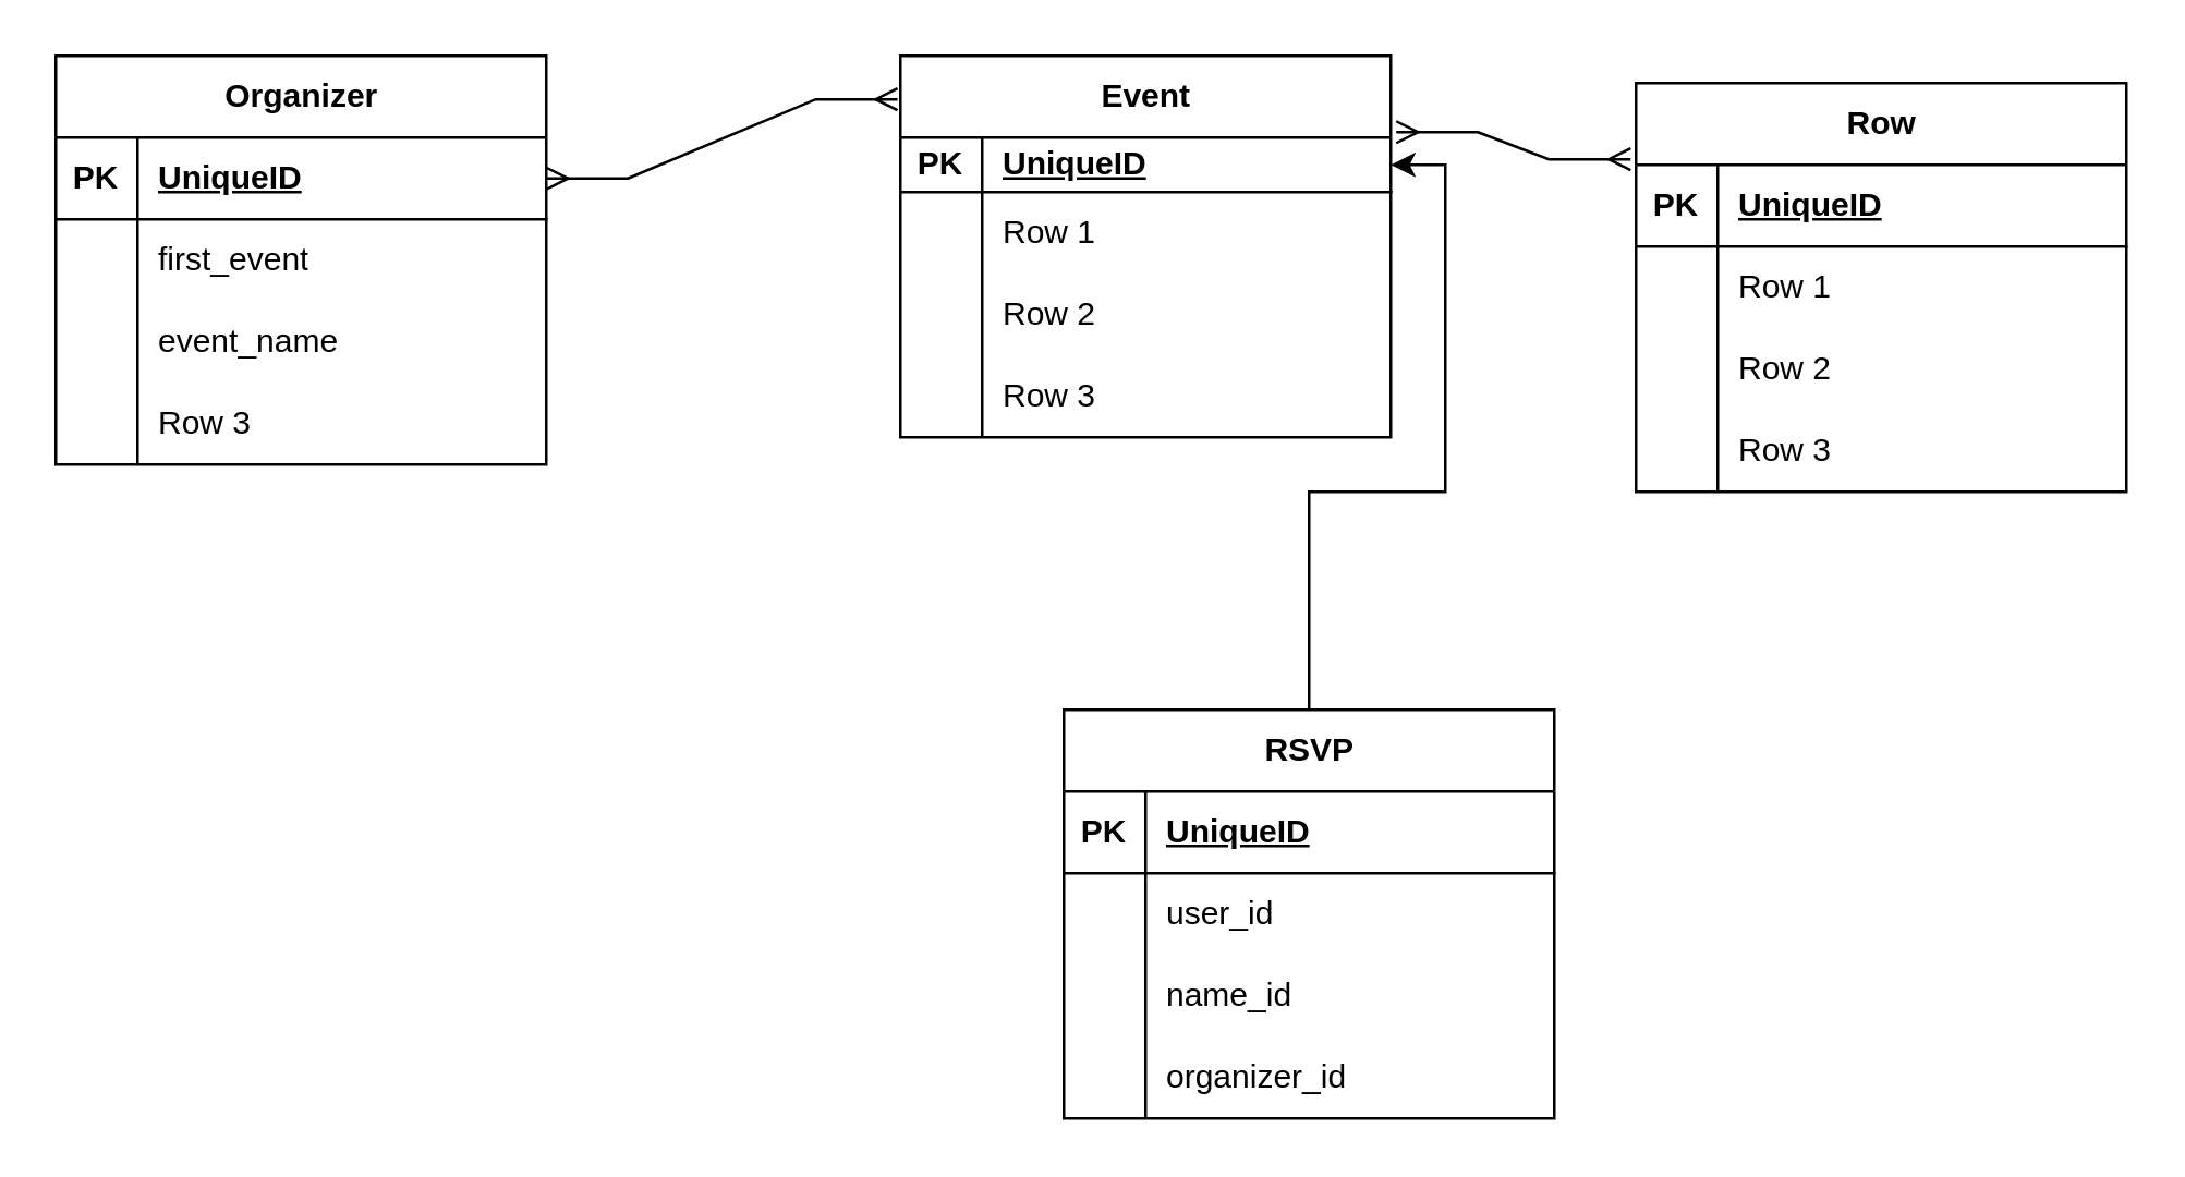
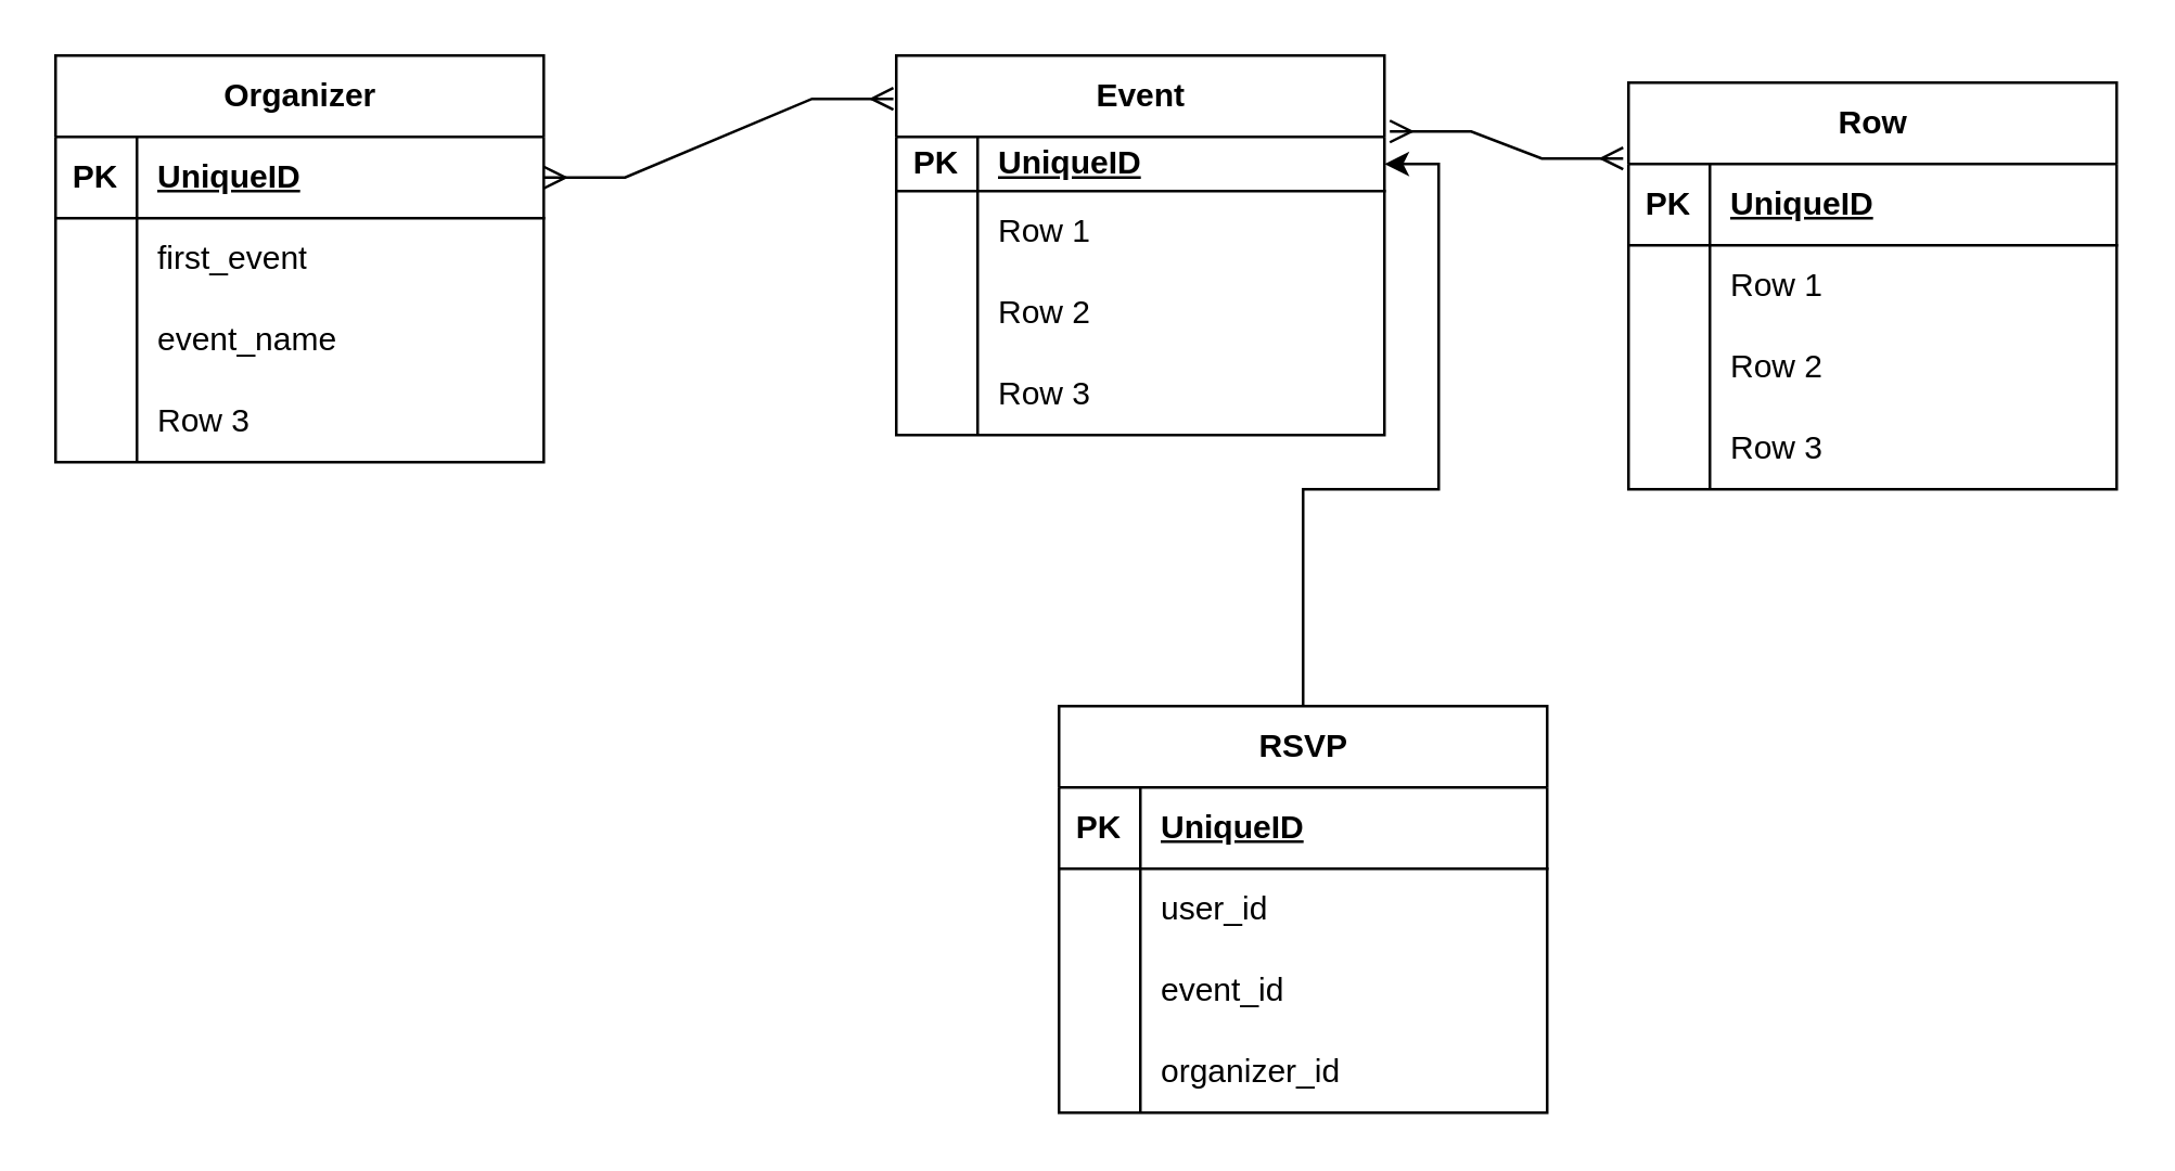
  <mxCell id="0" />
  <mxCell id="1" parent="0" />
  <mxCell id="2" value="Organizer" style="shape=table;startSize=30;container=1;collapsible=1;childLayout=tableLayout;fixedRows=1;rowLines=0;fontStyle=1;align=center;resizeLast=1;html=1;" vertex="1" parent="1"><mxGeometry x="20" y="20" width="180" height="150" as="geometry" /></mxCell>
  <mxCell id="3" value="" style="shape=tableRow;horizontal=0;startSize=0;swimlaneHead=0;swimlaneBody=0;fillColor=none;collapsible=0;dropTarget=0;points=[[0,0.5],[1,0.5]];portConstraint=eastwest;top=0;left=0;right=0;bottom=1;" vertex="1" parent="2"><mxGeometry y="30" width="180" height="30" as="geometry" /></mxCell>
  <mxCell id="4" value="PK" style="shape=partialRectangle;connectable=0;fillColor=none;top=0;left=0;bottom=0;right=0;fontStyle=1;overflow=hidden;whiteSpace=wrap;html=1;" vertex="1" parent="3"><mxGeometry width="30" height="30" as="geometry"><mxRectangle width="30" height="30" as="alternateBounds" /></mxGeometry></mxCell>
  <mxCell id="5" value="UniqueID" style="shape=partialRectangle;connectable=0;fillColor=none;top=0;left=0;bottom=0;right=0;align=left;spacingLeft=6;fontStyle=5;overflow=hidden;whiteSpace=wrap;html=1;" vertex="1" parent="3"><mxGeometry x="30" width="150" height="30" as="geometry"><mxRectangle width="150" height="30" as="alternateBounds" /></mxGeometry></mxCell>
  <mxCell id="6" value="" style="shape=tableRow;horizontal=0;startSize=0;swimlaneHead=0;swimlaneBody=0;fillColor=none;collapsible=0;dropTarget=0;points=[[0,0.5],[1,0.5]];portConstraint=eastwest;top=0;left=0;right=0;bottom=0;" vertex="1" parent="2"><mxGeometry y="60" width="180" height="30" as="geometry" /></mxCell>
  <mxCell id="7" value="" style="shape=partialRectangle;connectable=0;fillColor=none;top=0;left=0;bottom=0;right=0;editable=1;overflow=hidden;whiteSpace=wrap;html=1;" vertex="1" parent="6"><mxGeometry width="30" height="30" as="geometry"><mxRectangle width="30" height="30" as="alternateBounds" /></mxGeometry></mxCell>
  <mxCell id="8" value="first_event" style="shape=partialRectangle;connectable=0;fillColor=none;top=0;left=0;bottom=0;right=0;align=left;spacingLeft=6;overflow=hidden;whiteSpace=wrap;html=1;" vertex="1" parent="6"><mxGeometry x="30" width="150" height="30" as="geometry"><mxRectangle width="150" height="30" as="alternateBounds" /></mxGeometry></mxCell>
  <mxCell id="9" value="" style="shape=tableRow;horizontal=0;startSize=0;swimlaneHead=0;swimlaneBody=0;fillColor=none;collapsible=0;dropTarget=0;points=[[0,0.5],[1,0.5]];portConstraint=eastwest;top=0;left=0;right=0;bottom=0;" vertex="1" parent="2"><mxGeometry y="90" width="180" height="30" as="geometry" /></mxCell>
  <mxCell id="10" value="" style="shape=partialRectangle;connectable=0;fillColor=none;top=0;left=0;bottom=0;right=0;editable=1;overflow=hidden;whiteSpace=wrap;html=1;" vertex="1" parent="9"><mxGeometry width="30" height="30" as="geometry"><mxRectangle width="30" height="30" as="alternateBounds" /></mxGeometry></mxCell>
  <mxCell id="11" value="event_name" style="shape=partialRectangle;connectable=0;fillColor=none;top=0;left=0;bottom=0;right=0;align=left;spacingLeft=6;overflow=hidden;whiteSpace=wrap;html=1;" vertex="1" parent="9"><mxGeometry x="30" width="150" height="30" as="geometry"><mxRectangle width="150" height="30" as="alternateBounds" /></mxGeometry></mxCell>
  <mxCell id="12" value="" style="shape=tableRow;horizontal=0;startSize=0;swimlaneHead=0;swimlaneBody=0;fillColor=none;collapsible=0;dropTarget=0;points=[[0,0.5],[1,0.5]];portConstraint=eastwest;top=0;left=0;right=0;bottom=0;" vertex="1" parent="2"><mxGeometry y="120" width="180" height="30" as="geometry" /></mxCell>
  <mxCell id="13" value="" style="shape=partialRectangle;connectable=0;fillColor=none;top=0;left=0;bottom=0;right=0;editable=1;overflow=hidden;whiteSpace=wrap;html=1;" vertex="1" parent="12"><mxGeometry width="30" height="30" as="geometry"><mxRectangle width="30" height="30" as="alternateBounds" /></mxGeometry></mxCell>
  <mxCell id="14" value="Row 3" style="shape=partialRectangle;connectable=0;fillColor=none;top=0;left=0;bottom=0;right=0;align=left;spacingLeft=6;overflow=hidden;whiteSpace=wrap;html=1;" vertex="1" parent="12"><mxGeometry x="30" width="150" height="30" as="geometry"><mxRectangle width="150" height="30" as="alternateBounds" /></mxGeometry></mxCell>
  <mxCell id="15" value="Event" style="shape=table;startSize=30;container=1;collapsible=1;childLayout=tableLayout;fixedRows=1;rowLines=0;fontStyle=1;align=center;resizeLast=1;html=1;" vertex="1" parent="1"><mxGeometry x="330" y="20" width="180" height="140" as="geometry" /></mxCell>
  <mxCell id="16" value="" style="shape=tableRow;horizontal=0;startSize=0;swimlaneHead=0;swimlaneBody=0;fillColor=none;collapsible=0;dropTarget=0;points=[[0,0.5],[1,0.5]];portConstraint=eastwest;top=0;left=0;right=0;bottom=1;" vertex="1" parent="15"><mxGeometry y="30" width="180" height="20" as="geometry" /></mxCell>
  <mxCell id="17" value="PK" style="shape=partialRectangle;connectable=0;fillColor=none;top=0;left=0;bottom=0;right=0;fontStyle=1;overflow=hidden;whiteSpace=wrap;html=1;" vertex="1" parent="16"><mxGeometry width="30" height="20" as="geometry"><mxRectangle width="30" height="20" as="alternateBounds" /></mxGeometry></mxCell>
  <mxCell id="18" value="UniqueID" style="shape=partialRectangle;connectable=0;fillColor=none;top=0;left=0;bottom=0;right=0;align=left;spacingLeft=6;fontStyle=5;overflow=hidden;whiteSpace=wrap;html=1;" vertex="1" parent="16"><mxGeometry x="30" width="150" height="20" as="geometry"><mxRectangle width="150" height="20" as="alternateBounds" /></mxGeometry></mxCell>
  <mxCell id="19" value="" style="shape=tableRow;horizontal=0;startSize=0;swimlaneHead=0;swimlaneBody=0;fillColor=none;collapsible=0;dropTarget=0;points=[[0,0.5],[1,0.5]];portConstraint=eastwest;top=0;left=0;right=0;bottom=0;" vertex="1" parent="15"><mxGeometry y="50" width="180" height="30" as="geometry" /></mxCell>
  <mxCell id="20" value="" style="shape=partialRectangle;connectable=0;fillColor=none;top=0;left=0;bottom=0;right=0;editable=1;overflow=hidden;whiteSpace=wrap;html=1;" vertex="1" parent="19"><mxGeometry width="30" height="30" as="geometry"><mxRectangle width="30" height="30" as="alternateBounds" /></mxGeometry></mxCell>
  <mxCell id="21" value="Row 1" style="shape=partialRectangle;connectable=0;fillColor=none;top=0;left=0;bottom=0;right=0;align=left;spacingLeft=6;overflow=hidden;whiteSpace=wrap;html=1;" vertex="1" parent="19"><mxGeometry x="30" width="150" height="30" as="geometry"><mxRectangle width="150" height="30" as="alternateBounds" /></mxGeometry></mxCell>
  <mxCell id="22" value="" style="shape=tableRow;horizontal=0;startSize=0;swimlaneHead=0;swimlaneBody=0;fillColor=none;collapsible=0;dropTarget=0;points=[[0,0.5],[1,0.5]];portConstraint=eastwest;top=0;left=0;right=0;bottom=0;" vertex="1" parent="15"><mxGeometry y="80" width="180" height="30" as="geometry" /></mxCell>
  <mxCell id="23" value="" style="shape=partialRectangle;connectable=0;fillColor=none;top=0;left=0;bottom=0;right=0;editable=1;overflow=hidden;whiteSpace=wrap;html=1;" vertex="1" parent="22"><mxGeometry width="30" height="30" as="geometry"><mxRectangle width="30" height="30" as="alternateBounds" /></mxGeometry></mxCell>
  <mxCell id="24" value="Row 2" style="shape=partialRectangle;connectable=0;fillColor=none;top=0;left=0;bottom=0;right=0;align=left;spacingLeft=6;overflow=hidden;whiteSpace=wrap;html=1;" vertex="1" parent="22"><mxGeometry x="30" width="150" height="30" as="geometry"><mxRectangle width="150" height="30" as="alternateBounds" /></mxGeometry></mxCell>
  <mxCell id="25" value="" style="shape=tableRow;horizontal=0;startSize=0;swimlaneHead=0;swimlaneBody=0;fillColor=none;collapsible=0;dropTarget=0;points=[[0,0.5],[1,0.5]];portConstraint=eastwest;top=0;left=0;right=0;bottom=0;" vertex="1" parent="15"><mxGeometry y="110" width="180" height="30" as="geometry" /></mxCell>
  <mxCell id="26" value="" style="shape=partialRectangle;connectable=0;fillColor=none;top=0;left=0;bottom=0;right=0;editable=1;overflow=hidden;whiteSpace=wrap;html=1;" vertex="1" parent="25"><mxGeometry width="30" height="30" as="geometry"><mxRectangle width="30" height="30" as="alternateBounds" /></mxGeometry></mxCell>
  <mxCell id="27" value="Row 3" style="shape=partialRectangle;connectable=0;fillColor=none;top=0;left=0;bottom=0;right=0;align=left;spacingLeft=6;overflow=hidden;whiteSpace=wrap;html=1;" vertex="1" parent="25"><mxGeometry x="30" width="150" height="30" as="geometry"><mxRectangle width="150" height="30" as="alternateBounds" /></mxGeometry></mxCell>
  <mxCell id="28" value="Row" style="shape=table;startSize=30;container=1;collapsible=1;childLayout=tableLayout;fixedRows=1;rowLines=0;fontStyle=1;align=center;resizeLast=1;html=1;" vertex="1" parent="1"><mxGeometry x="600" y="30" width="180" height="150" as="geometry" /></mxCell>
  <mxCell id="29" value="" style="shape=tableRow;horizontal=0;startSize=0;swimlaneHead=0;swimlaneBody=0;fillColor=none;collapsible=0;dropTarget=0;points=[[0,0.5],[1,0.5]];portConstraint=eastwest;top=0;left=0;right=0;bottom=1;" vertex="1" parent="28"><mxGeometry y="30" width="180" height="30" as="geometry" /></mxCell>
  <mxCell id="30" value="PK" style="shape=partialRectangle;connectable=0;fillColor=none;top=0;left=0;bottom=0;right=0;fontStyle=1;overflow=hidden;whiteSpace=wrap;html=1;" vertex="1" parent="29"><mxGeometry width="30" height="30" as="geometry"><mxRectangle width="30" height="30" as="alternateBounds" /></mxGeometry></mxCell>
  <mxCell id="31" value="UniqueID" style="shape=partialRectangle;connectable=0;fillColor=none;top=0;left=0;bottom=0;right=0;align=left;spacingLeft=6;fontStyle=5;overflow=hidden;whiteSpace=wrap;html=1;" vertex="1" parent="29"><mxGeometry x="30" width="150" height="30" as="geometry"><mxRectangle width="150" height="30" as="alternateBounds" /></mxGeometry></mxCell>
  <mxCell id="32" value="" style="shape=tableRow;horizontal=0;startSize=0;swimlaneHead=0;swimlaneBody=0;fillColor=none;collapsible=0;dropTarget=0;points=[[0,0.5],[1,0.5]];portConstraint=eastwest;top=0;left=0;right=0;bottom=0;" vertex="1" parent="28"><mxGeometry y="60" width="180" height="30" as="geometry" /></mxCell>
  <mxCell id="33" value="" style="shape=partialRectangle;connectable=0;fillColor=none;top=0;left=0;bottom=0;right=0;editable=1;overflow=hidden;whiteSpace=wrap;html=1;" vertex="1" parent="32"><mxGeometry width="30" height="30" as="geometry"><mxRectangle width="30" height="30" as="alternateBounds" /></mxGeometry></mxCell>
  <mxCell id="34" value="Row 1" style="shape=partialRectangle;connectable=0;fillColor=none;top=0;left=0;bottom=0;right=0;align=left;spacingLeft=6;overflow=hidden;whiteSpace=wrap;html=1;" vertex="1" parent="32"><mxGeometry x="30" width="150" height="30" as="geometry"><mxRectangle width="150" height="30" as="alternateBounds" /></mxGeometry></mxCell>
  <mxCell id="35" value="" style="shape=tableRow;horizontal=0;startSize=0;swimlaneHead=0;swimlaneBody=0;fillColor=none;collapsible=0;dropTarget=0;points=[[0,0.5],[1,0.5]];portConstraint=eastwest;top=0;left=0;right=0;bottom=0;" vertex="1" parent="28"><mxGeometry y="90" width="180" height="30" as="geometry" /></mxCell>
  <mxCell id="36" value="" style="shape=partialRectangle;connectable=0;fillColor=none;top=0;left=0;bottom=0;right=0;editable=1;overflow=hidden;whiteSpace=wrap;html=1;" vertex="1" parent="35"><mxGeometry width="30" height="30" as="geometry"><mxRectangle width="30" height="30" as="alternateBounds" /></mxGeometry></mxCell>
  <mxCell id="37" value="Row 2" style="shape=partialRectangle;connectable=0;fillColor=none;top=0;left=0;bottom=0;right=0;align=left;spacingLeft=6;overflow=hidden;whiteSpace=wrap;html=1;" vertex="1" parent="35"><mxGeometry x="30" width="150" height="30" as="geometry"><mxRectangle width="150" height="30" as="alternateBounds" /></mxGeometry></mxCell>
  <mxCell id="38" value="" style="shape=tableRow;horizontal=0;startSize=0;swimlaneHead=0;swimlaneBody=0;fillColor=none;collapsible=0;dropTarget=0;points=[[0,0.5],[1,0.5]];portConstraint=eastwest;top=0;left=0;right=0;bottom=0;" vertex="1" parent="28"><mxGeometry y="120" width="180" height="30" as="geometry" /></mxCell>
  <mxCell id="39" value="" style="shape=partialRectangle;connectable=0;fillColor=none;top=0;left=0;bottom=0;right=0;editable=1;overflow=hidden;whiteSpace=wrap;html=1;" vertex="1" parent="38"><mxGeometry width="30" height="30" as="geometry"><mxRectangle width="30" height="30" as="alternateBounds" /></mxGeometry></mxCell>
  <mxCell id="40" value="Row 3" style="shape=partialRectangle;connectable=0;fillColor=none;top=0;left=0;bottom=0;right=0;align=left;spacingLeft=6;overflow=hidden;whiteSpace=wrap;html=1;" vertex="1" parent="38"><mxGeometry x="30" width="150" height="30" as="geometry"><mxRectangle width="150" height="30" as="alternateBounds" /></mxGeometry></mxCell>
  <mxCell id="41" style="edgeStyle=orthogonalEdgeStyle;rounded=0;orthogonalLoop=1;jettySize=auto;html=1;entryX=1;entryY=0.5;entryDx=0;entryDy=0;" edge="1" parent="1" source="42" target="16"><mxGeometry relative="1" as="geometry"><Array as="points"><mxPoint x="480" y="180" /><mxPoint x="530" y="180" /><mxPoint x="530" y="60" /></Array></mxGeometry></mxCell>
  <mxCell id="42" value="RSVP" style="shape=table;startSize=30;container=1;collapsible=1;childLayout=tableLayout;fixedRows=1;rowLines=0;fontStyle=1;align=center;resizeLast=1;html=1;" vertex="1" parent="1"><mxGeometry x="390" y="260" width="180" height="150" as="geometry" /></mxCell>
  <mxCell id="43" value="" style="shape=tableRow;horizontal=0;startSize=0;swimlaneHead=0;swimlaneBody=0;fillColor=none;collapsible=0;dropTarget=0;points=[[0,0.5],[1,0.5]];portConstraint=eastwest;top=0;left=0;right=0;bottom=1;" vertex="1" parent="42"><mxGeometry y="30" width="180" height="30" as="geometry" /></mxCell>
  <mxCell id="44" value="PK" style="shape=partialRectangle;connectable=0;fillColor=none;top=0;left=0;bottom=0;right=0;fontStyle=1;overflow=hidden;whiteSpace=wrap;html=1;" vertex="1" parent="43"><mxGeometry width="30" height="30" as="geometry"><mxRectangle width="30" height="30" as="alternateBounds" /></mxGeometry></mxCell>
  <mxCell id="45" value="UniqueID" style="shape=partialRectangle;connectable=0;fillColor=none;top=0;left=0;bottom=0;right=0;align=left;spacingLeft=6;fontStyle=5;overflow=hidden;whiteSpace=wrap;html=1;" vertex="1" parent="43"><mxGeometry x="30" width="150" height="30" as="geometry"><mxRectangle width="150" height="30" as="alternateBounds" /></mxGeometry></mxCell>
  <mxCell id="46" value="" style="shape=tableRow;horizontal=0;startSize=0;swimlaneHead=0;swimlaneBody=0;fillColor=none;collapsible=0;dropTarget=0;points=[[0,0.5],[1,0.5]];portConstraint=eastwest;top=0;left=0;right=0;bottom=0;" vertex="1" parent="42"><mxGeometry y="60" width="180" height="30" as="geometry" /></mxCell>
  <mxCell id="47" value="" style="shape=partialRectangle;connectable=0;fillColor=none;top=0;left=0;bottom=0;right=0;editable=1;overflow=hidden;whiteSpace=wrap;html=1;" vertex="1" parent="46"><mxGeometry width="30" height="30" as="geometry"><mxRectangle width="30" height="30" as="alternateBounds" /></mxGeometry></mxCell>
  <mxCell id="48" value="user_id" style="shape=partialRectangle;connectable=0;fillColor=none;top=0;left=0;bottom=0;right=0;align=left;spacingLeft=6;overflow=hidden;whiteSpace=wrap;html=1;" vertex="1" parent="46"><mxGeometry x="30" width="150" height="30" as="geometry"><mxRectangle width="150" height="30" as="alternateBounds" /></mxGeometry></mxCell>
  <mxCell id="49" value="" style="shape=tableRow;horizontal=0;startSize=0;swimlaneHead=0;swimlaneBody=0;fillColor=none;collapsible=0;dropTarget=0;points=[[0,0.5],[1,0.5]];portConstraint=eastwest;top=0;left=0;right=0;bottom=0;" vertex="1" parent="42"><mxGeometry y="90" width="180" height="30" as="geometry" /></mxCell>
  <mxCell id="50" value="" style="shape=partialRectangle;connectable=0;fillColor=none;top=0;left=0;bottom=0;right=0;editable=1;overflow=hidden;whiteSpace=wrap;html=1;" vertex="1" parent="49"><mxGeometry width="30" height="30" as="geometry"><mxRectangle width="30" height="30" as="alternateBounds" /></mxGeometry></mxCell>
- <mxCell id="51" value="name_id" style="shape=partialRectangle;connectable=0;fillColor=none;top=0;left=0;bottom=0;right=0;align=left;spacingLeft=6;overflow=hidden;whiteSpace=wrap;html=1;" vertex="1" parent="49"><mxGeometry x="30" width="150" height="30" as="geometry"><mxRectangle width="150" height="30" as="alternateBounds" /></mxGeometry></mxCell>
+ <mxCell id="51" value="event_id" style="shape=partialRectangle;connectable=0;fillColor=none;top=0;left=0;bottom=0;right=0;align=left;spacingLeft=6;overflow=hidden;whiteSpace=wrap;html=1;" vertex="1" parent="49"><mxGeometry x="30" width="150" height="30" as="geometry"><mxRectangle width="150" height="30" as="alternateBounds" /></mxGeometry></mxCell>
  <mxCell id="52" value="" style="shape=tableRow;horizontal=0;startSize=0;swimlaneHead=0;swimlaneBody=0;fillColor=none;collapsible=0;dropTarget=0;points=[[0,0.5],[1,0.5]];portConstraint=eastwest;top=0;left=0;right=0;bottom=0;" vertex="1" parent="42"><mxGeometry y="120" width="180" height="30" as="geometry" /></mxCell>
  <mxCell id="53" value="" style="shape=partialRectangle;connectable=0;fillColor=none;top=0;left=0;bottom=0;right=0;editable=1;overflow=hidden;whiteSpace=wrap;html=1;" vertex="1" parent="52"><mxGeometry width="30" height="30" as="geometry"><mxRectangle width="30" height="30" as="alternateBounds" /></mxGeometry></mxCell>
  <mxCell id="54" value="organizer_id" style="shape=partialRectangle;connectable=0;fillColor=none;top=0;left=0;bottom=0;right=0;align=left;spacingLeft=6;overflow=hidden;whiteSpace=wrap;html=1;" vertex="1" parent="52"><mxGeometry x="30" width="150" height="30" as="geometry"><mxRectangle width="150" height="30" as="alternateBounds" /></mxGeometry></mxCell>
  <mxCell id="55" value="" style="edgeStyle=entityRelationEdgeStyle;fontSize=12;html=1;endArrow=ERmany;startArrow=ERmany;rounded=0;exitX=1;exitY=0.5;exitDx=0;exitDy=0;entryX=-0.006;entryY=0.114;entryDx=0;entryDy=0;entryPerimeter=0;" edge="1" parent="1" source="3" target="15"><mxGeometry width="100" height="100" relative="1" as="geometry"><mxPoint x="230" y="130" as="sourcePoint" /><mxPoint x="330" y="30" as="targetPoint" /><Array as="points"><mxPoint x="80" y="90" /></Array></mxGeometry></mxCell>
  <mxCell id="56" value="" style="edgeStyle=entityRelationEdgeStyle;fontSize=12;html=1;endArrow=ERmany;startArrow=ERmany;rounded=0;entryX=-0.011;entryY=-0.067;entryDx=0;entryDy=0;entryPerimeter=0;exitX=1.011;exitY=0.2;exitDx=0;exitDy=0;exitPerimeter=0;" edge="1" parent="1" source="15" target="29"><mxGeometry width="100" height="100" relative="1" as="geometry"><mxPoint x="620" y="330" as="sourcePoint" /><mxPoint x="720" y="230" as="targetPoint" /></mxGeometry></mxCell>
